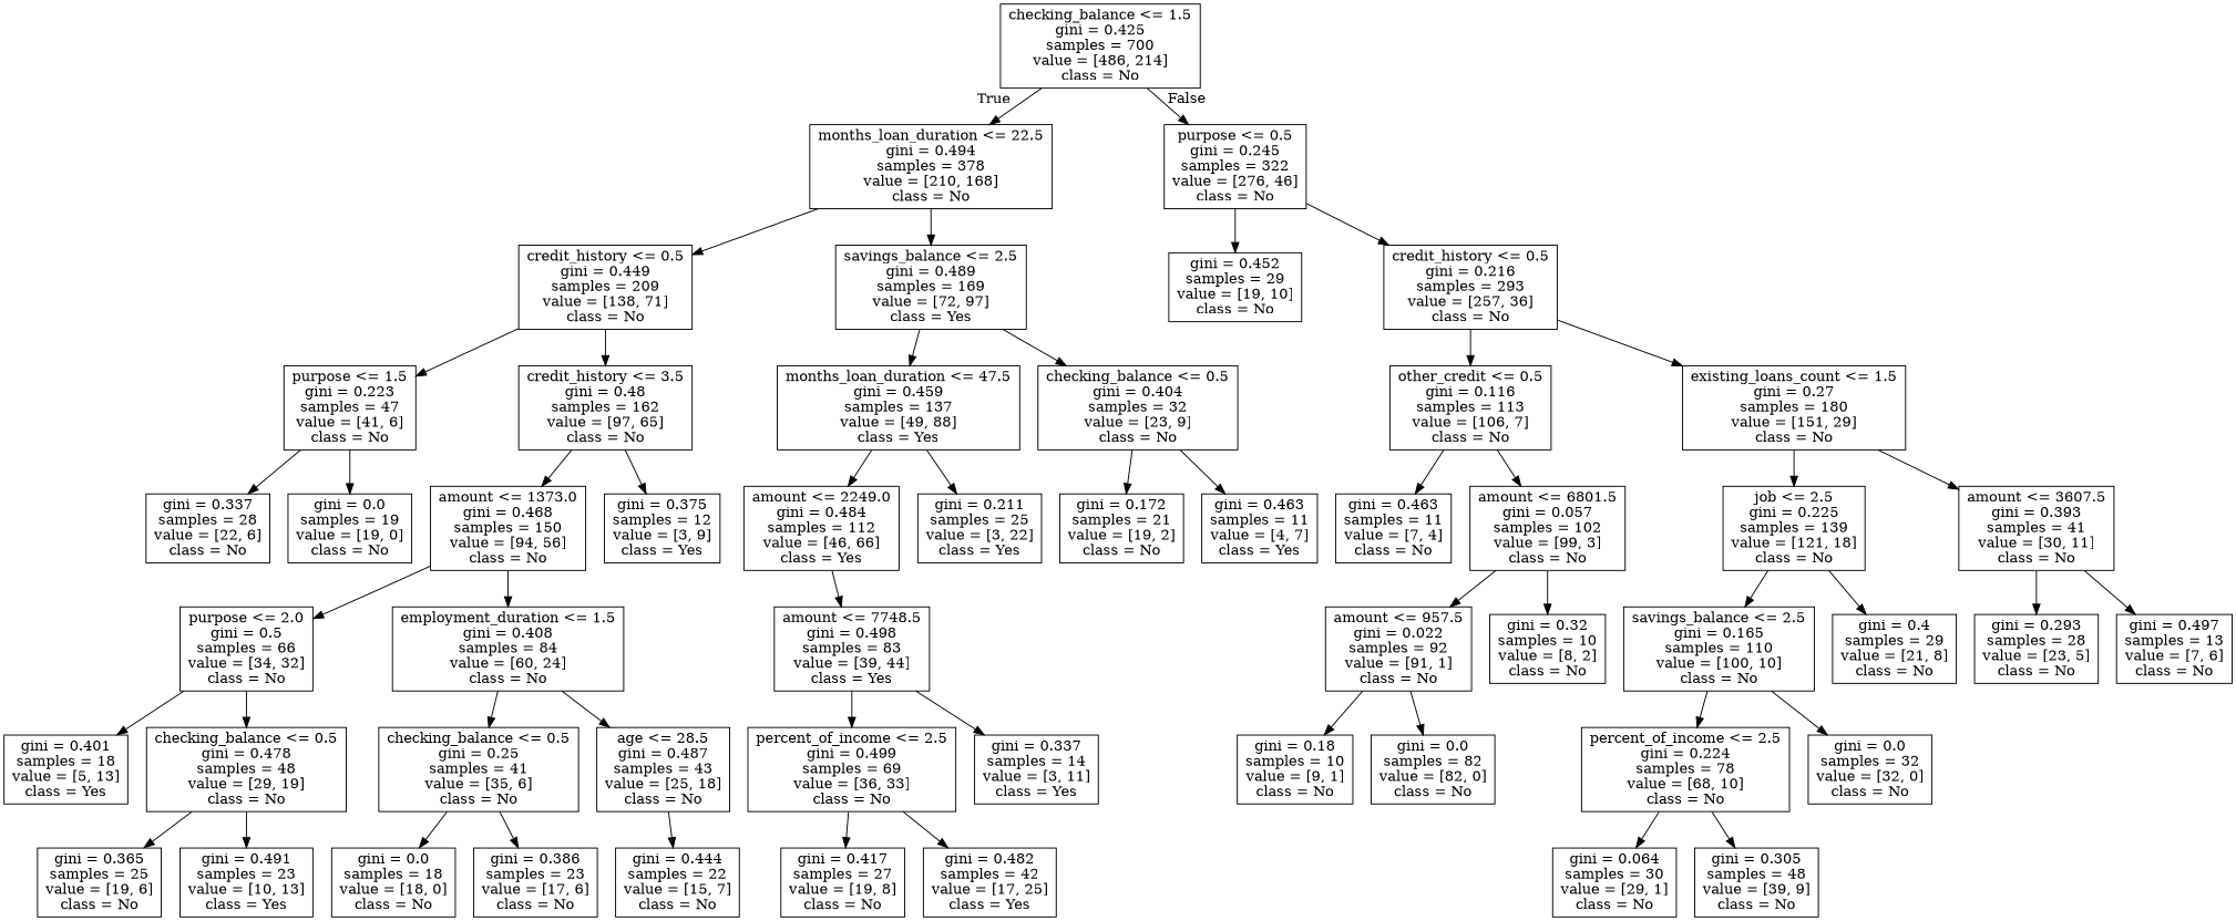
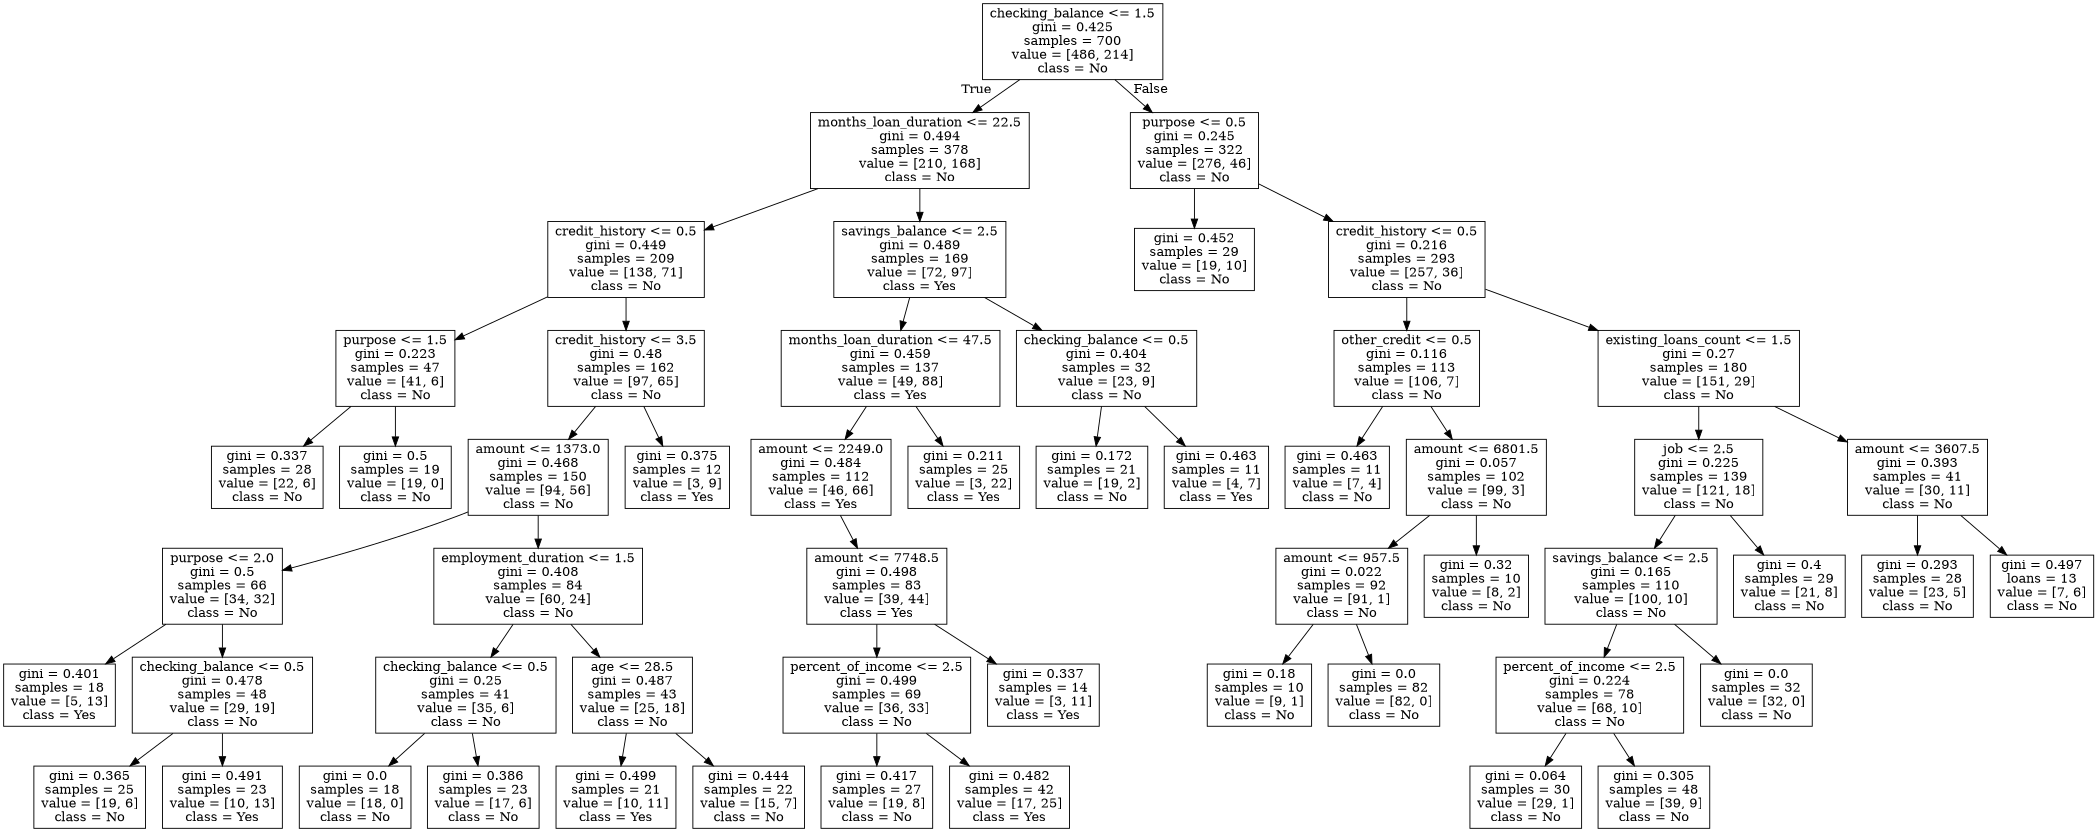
  digraph {
    node [shape=box]
    n1 [label="checking_balance <= 1.5\ngini = 0.425\nsamples = 700\nvalue = [486, 214]\nclass = No"]
    n2 [label="months_loan_duration <= 22.5\ngini = 0.494\nsamples = 378\nvalue = [210, 168]\nclass = No"]
    n3 [label="purpose <= 0.5\ngini = 0.245\nsamples = 322\nvalue = [276, 46]\nclass = No"]
    n4 [label="credit_history <= 0.5\ngini = 0.449\nsamples = 209\nvalue = [138, 71]\nclass = No"]
    n5 [label="savings_balance <= 2.5\ngini = 0.489\nsamples = 169\nvalue = [72, 97]\nclass = Yes"]
    n6 [label="gini = 0.452\nsamples = 29\nvalue = [19, 10]\nclass = No"]
    n7 [label="credit_history <= 0.5\ngini = 0.216\nsamples = 293\nvalue = [257, 36]\nclass = No"]
    n8 [label="purpose <= 1.5\ngini = 0.223\nsamples = 47\nvalue = [41, 6]\nclass = No"]
    n9 [label="credit_history <= 3.5\ngini = 0.48\nsamples = 162\nvalue = [97, 65]\nclass = No"]
    n10 [label="months_loan_duration <= 47.5\ngini = 0.459\nsamples = 137\nvalue = [49, 88]\nclass = Yes"]
    n11 [label="checking_balance <= 0.5\ngini = 0.404\nsamples = 32\nvalue = [23, 9]\nclass = No"]
    n12 [label="gini = 0.337\nsamples = 28\nvalue = [22, 6]\nclass = No"]
-   n13 [label="gini = 0.0\nsamples = 19\nvalue = [19, 0]\nclass = No"]
+   n13 [label="gini = 0.5\nsamples = 19\nvalue = [19, 0]\nclass = No"]
    n14 [label="amount <= 1373.0\ngini = 0.468\nsamples = 150\nvalue = [94, 56]\nclass = No"]
    n15 [label="gini = 0.375\nsamples = 12\nvalue = [3, 9]\nclass = Yes"]
    n16 [label="purpose <= 2.0\ngini = 0.5\nsamples = 66\nvalue = [34, 32]\nclass = No"]
    n17 [label="employment_duration <= 1.5\ngini = 0.408\nsamples = 84\nvalue = [60, 24]\nclass = No"]
    n18 [label="gini = 0.401\nsamples = 18\nvalue = [5, 13]\nclass = Yes"]
    n19 [label="checking_balance <= 0.5\ngini = 0.478\nsamples = 48\nvalue = [29, 19]\nclass = No"]
    n20 [label="checking_balance <= 0.5\ngini = 0.25\nsamples = 41\nvalue = [35, 6]\nclass = No"]
    n21 [label="age <= 28.5\ngini = 0.487\nsamples = 43\nvalue = [25, 18]\nclass = No"]
    n22 [label="gini = 0.365\nsamples = 25\nvalue = [19, 6]\nclass = No"]
    n23 [label="gini = 0.491\nsamples = 23\nvalue = [10, 13]\nclass = Yes"]
    n24 [label="gini = 0.0\nsamples = 18\nvalue = [18, 0]\nclass = No"]
    n25 [label="gini = 0.386\nsamples = 23\nvalue = [17, 6]\nclass = No"]
+   n26 [label="gini = 0.499\nsamples = 21\nvalue = [10, 11]\nclass = Yes"]
    n27 [label="gini = 0.444\nsamples = 22\nvalue = [15, 7]\nclass = No"]
    n28 [label="amount <= 2249.0\ngini = 0.484\nsamples = 112\nvalue = [46, 66]\nclass = Yes"]
    n29 [label="gini = 0.211\nsamples = 25\nvalue = [3, 22]\nclass = Yes"]
    n30 [label="gini = 0.172\nsamples = 21\nvalue = [19, 2]\nclass = No"]
    n31 [label="gini = 0.463\nsamples = 11\nvalue = [4, 7]\nclass = Yes"]
    n32 [label="amount <= 7748.5\ngini = 0.498\nsamples = 83\nvalue = [39, 44]\nclass = Yes"]
    n33 [label="percent_of_income <= 2.5\ngini = 0.499\nsamples = 69\nvalue = [36, 33]\nclass = No"]
    n34 [label="gini = 0.337\nsamples = 14\nvalue = [3, 11]\nclass = Yes"]
    n35 [label="gini = 0.417\nsamples = 27\nvalue = [19, 8]\nclass = No"]
    n36 [label="gini = 0.482\nsamples = 42\nvalue = [17, 25]\nclass = Yes"]
    n37 [label="other_credit <= 0.5\ngini = 0.116\nsamples = 113\nvalue = [106, 7]\nclass = No"]
    n38 [label="existing_loans_count <= 1.5\ngini = 0.27\nsamples = 180\nvalue = [151, 29]\nclass = No"]
    n39 [label="gini = 0.463\nsamples = 11\nvalue = [7, 4]\nclass = No"]
    n40 [label="amount <= 6801.5\ngini = 0.057\nsamples = 102\nvalue = [99, 3]\nclass = No"]
    n41 [label="job <= 2.5\ngini = 0.225\nsamples = 139\nvalue = [121, 18]\nclass = No"]
    n42 [label="amount <= 3607.5\ngini = 0.393\nsamples = 41\nvalue = [30, 11]\nclass = No"]
    n43 [label="amount <= 957.5\ngini = 0.022\nsamples = 92\nvalue = [91, 1]\nclass = No"]
    n44 [label="gini = 0.32\nsamples = 10\nvalue = [8, 2]\nclass = No"]
    n45 [label="gini = 0.18\nsamples = 10\nvalue = [9, 1]\nclass = No"]
    n46 [label="gini = 0.0\nsamples = 82\nvalue = [82, 0]\nclass = No"]
    n47 [label="savings_balance <= 2.5\ngini = 0.165\nsamples = 110\nvalue = [100, 10]\nclass = No"]
    n48 [label="gini = 0.4\nsamples = 29\nvalue = [21, 8]\nclass = No"]
    n49 [label="gini = 0.293\nsamples = 28\nvalue = [23, 5]\nclass = No"]
-   n50 [label="gini = 0.497\nsamples = 13\nvalue = [7, 6]\nclass = No"]
+   n50 [label="gini = 0.497\nloans = 13\nvalue = [7, 6]\nclass = No"]
    n51 [label="percent_of_income <= 2.5\ngini = 0.224\nsamples = 78\nvalue = [68, 10]\nclass = No"]
    n52 [label="gini = 0.0\nsamples = 32\nvalue = [32, 0]\nclass = No"]
    n53 [label="gini = 0.064\nsamples = 30\nvalue = [29, 1]\nclass = No"]
    n54 [label="gini = 0.305\nsamples = 48\nvalue = [39, 9]\nclass = No"]
    n1 -> n2 [headlabel=True labelangle=45 labeldistance=2.5]
    n1 -> n3 [headlabel=False labelangle=-45 labeldistance=2.5]
    n2 -> n4
    n2 -> n5
    n3 -> n6
    n3 -> n7
    n4 -> n8
    n4 -> n9
    n5 -> n10
    n5 -> n11
    n7 -> n37
    n7 -> n38
    n8 -> n12
    n8 -> n13
    n9 -> n14
    n9 -> n15
    n10 -> n28
    n10 -> n29
    n11 -> n30
    n11 -> n31
    n14 -> n16
    n14 -> n17
    n16 -> n18
    n16 -> n19
    n17 -> n20
    n17 -> n21
    n19 -> n22
    n19 -> n23
    n20 -> n24
    n20 -> n25
+   n21 -> n26
    n21 -> n27
    n28 -> n32
    n32 -> n33
    n32 -> n34
    n33 -> n35
    n33 -> n36
    n37 -> n39
    n37 -> n40
    n38 -> n41
    n38 -> n42
    n40 -> n43
    n40 -> n44
    n41 -> n47
    n41 -> n48
    n42 -> n49
    n42 -> n50
    n43 -> n45
    n43 -> n46
    n47 -> n51
    n47 -> n52
    n51 -> n53
    n51 -> n54
  }
